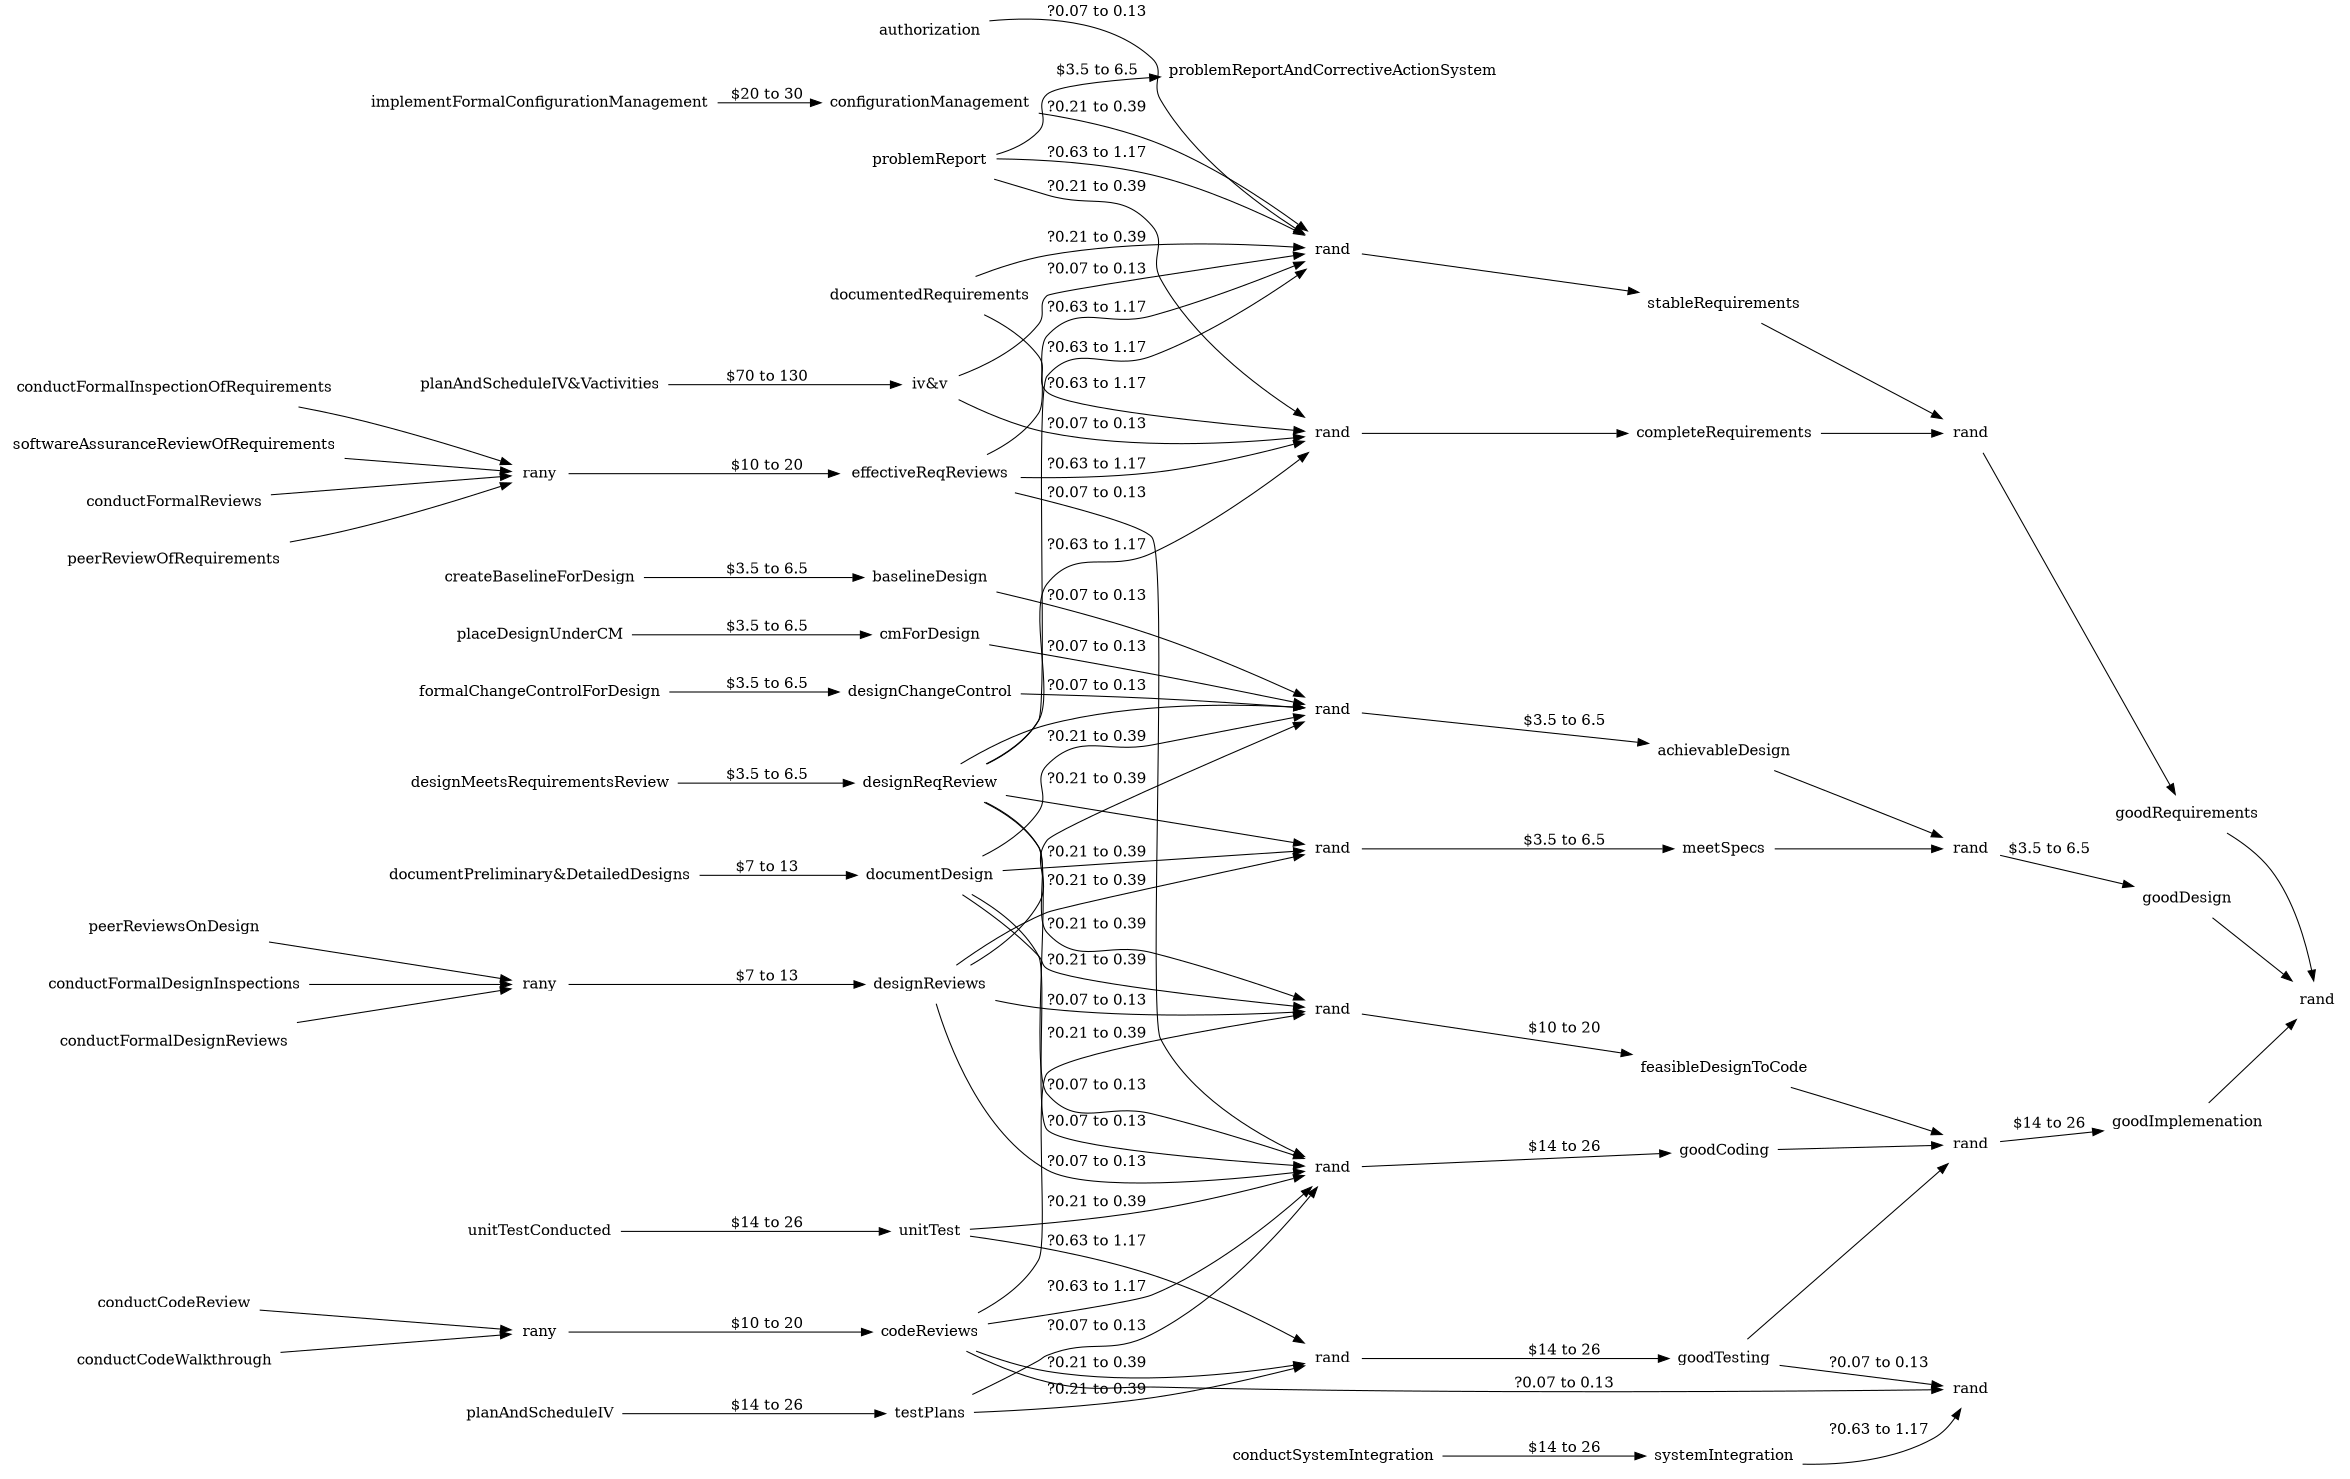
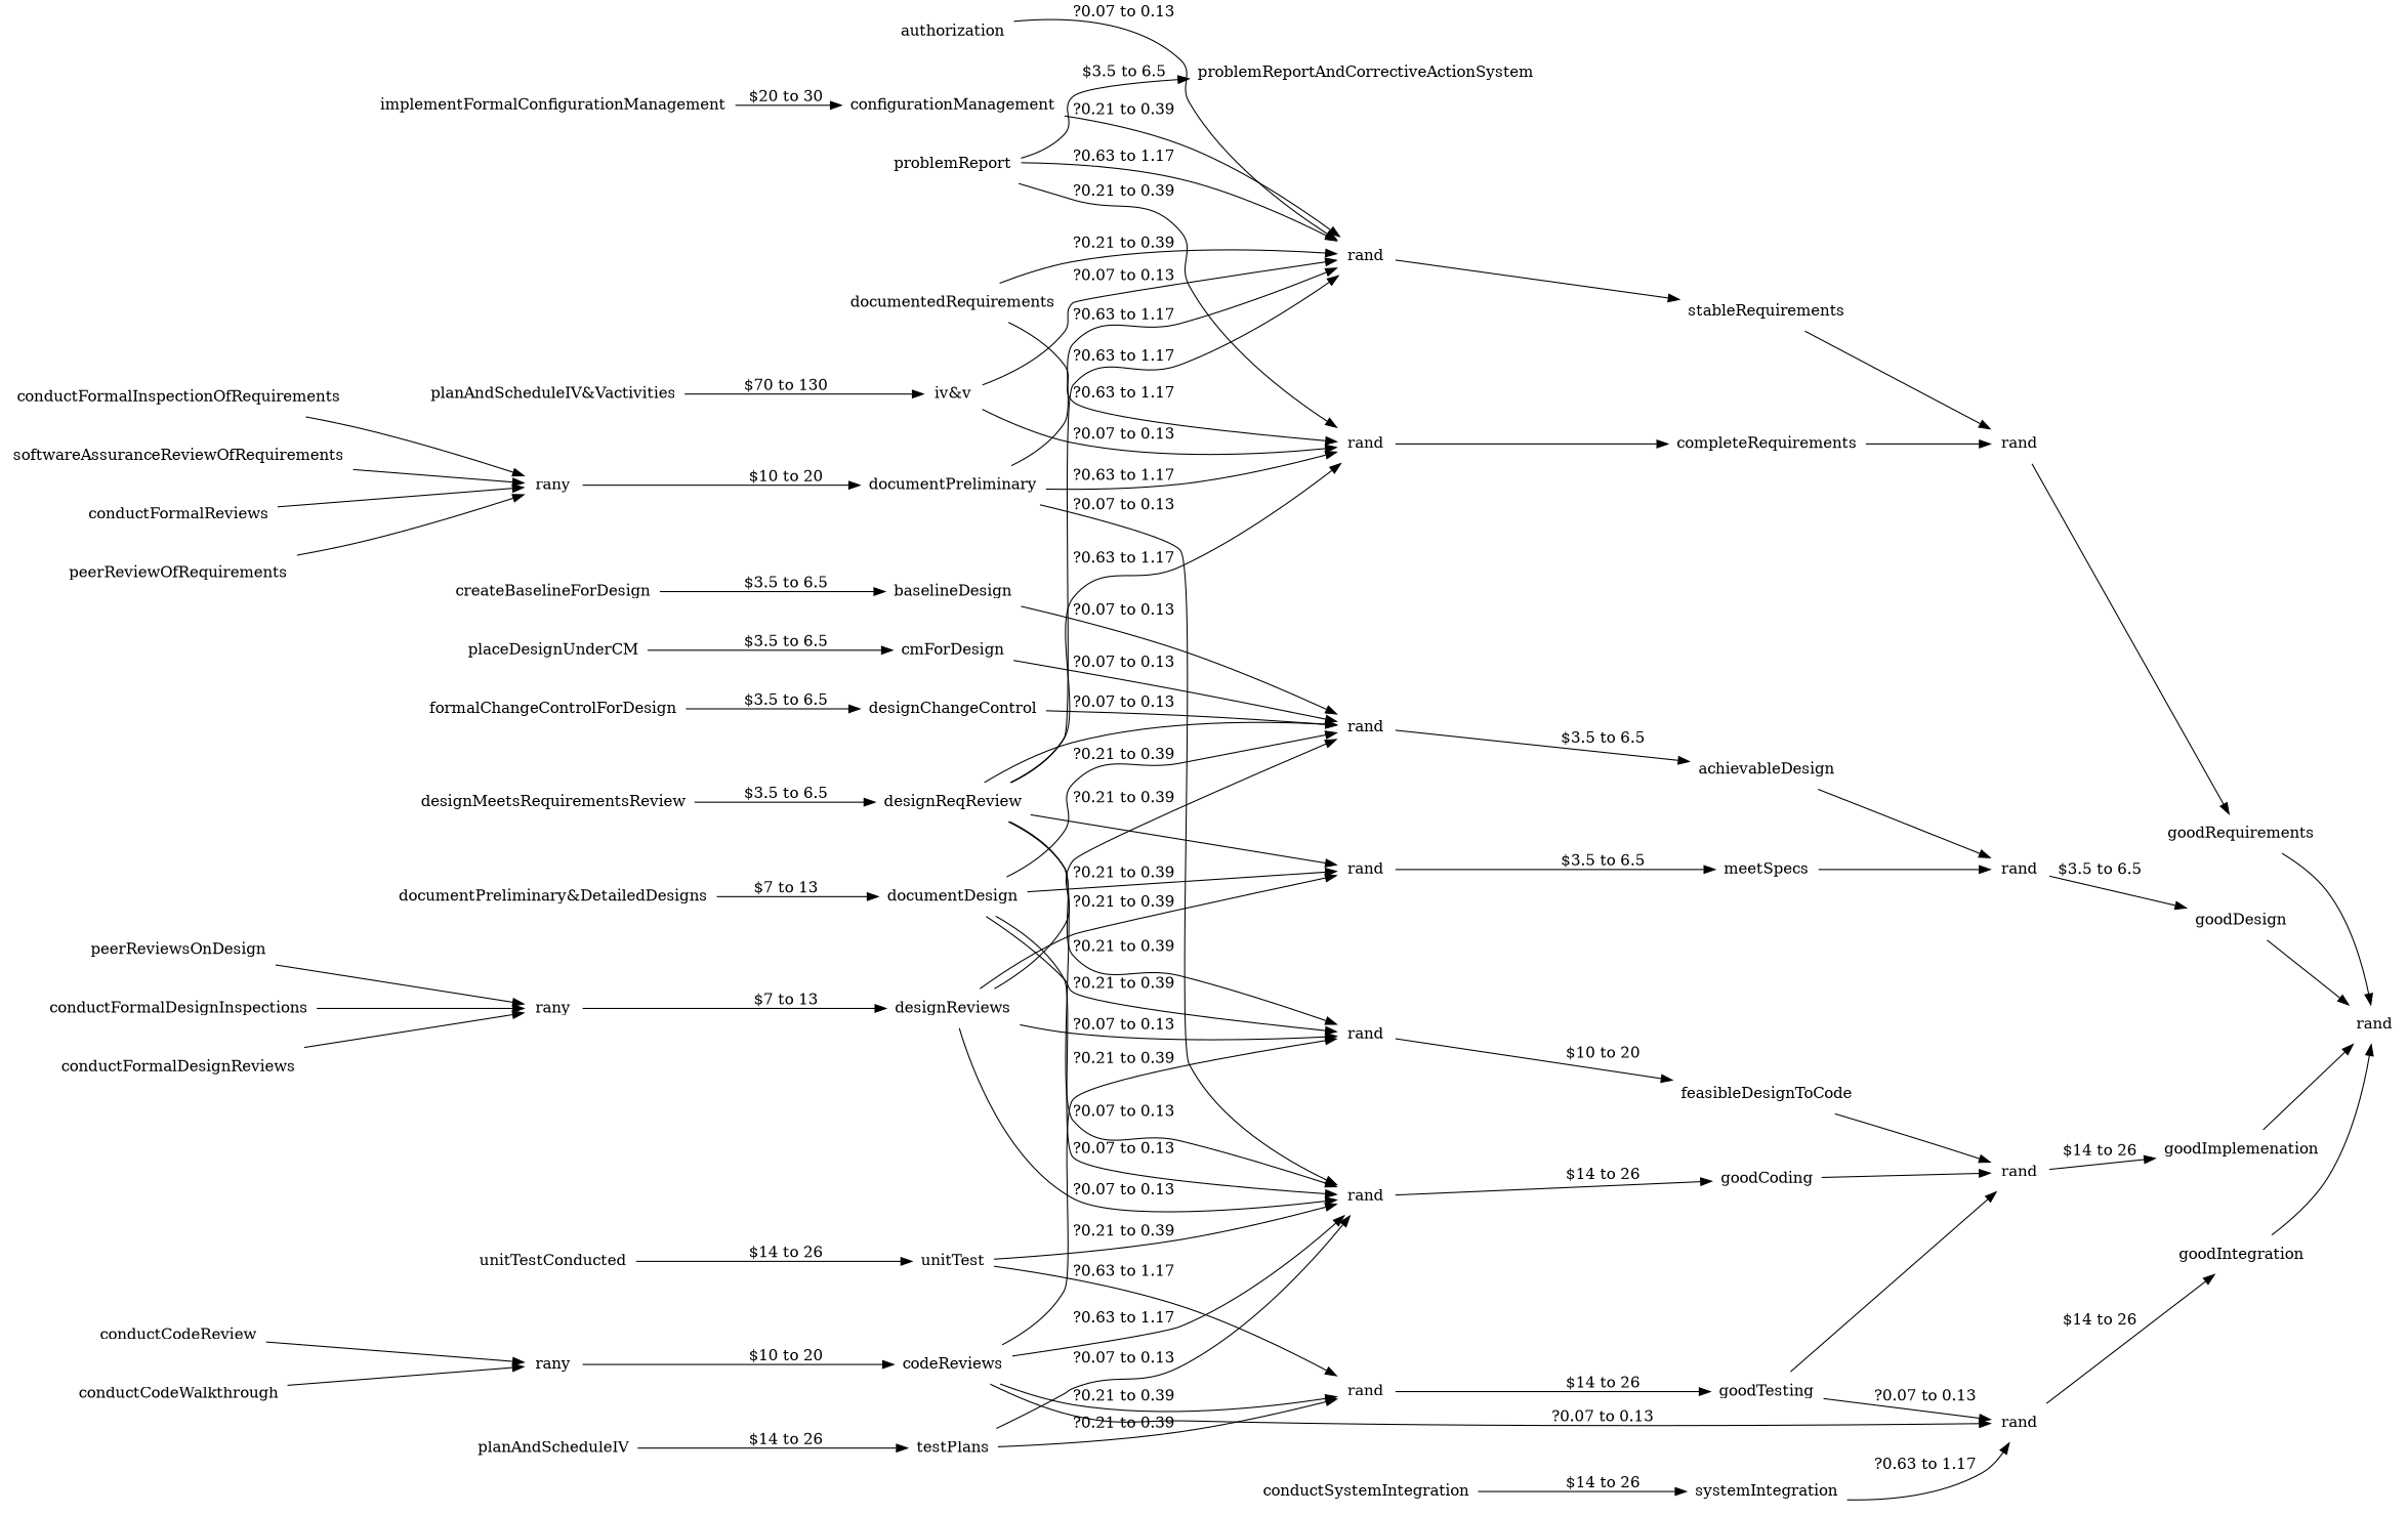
  digraph {
    rankdir=LR
    ranksep=0.2
    node [shape=plaintext]
    n1 [label=authorization]
    n2 [label=rand]
    n3 [label=stableRequirements]
    n4 [label=rany]
-   n5 [label=effectiveReqReviews]
+   n5 [label=documentPreliminary]
    n6 [label=rand]
    n7 [label=rand]
    n8 [label=completeRequirements]
    n9 [label=goodCoding]
    n10 [label=peerReviewOfRequirements]
    n11 [label=conductFormalInspectionOfRequirements]
    n12 [label=softwareAssuranceReviewOfRequirements]
    n13 [label=conductFormalReviews]
    n14 [label=problemReportAndCorrectiveActionSystem]
    n15 [label=problemReport]
    n16 [label=implementFormalConfigurationManagement]
    n17 [label=configurationManagement]
    n18 [label="planAndScheduleIV&Vactivities"]
    n19 [label="iv&v"]
    n20 [label=rand]
    n21 [label=goodRequirements]
    n22 [label=documentedRequirements]
    n23 [label=designReqReview]
    n24 [label=rand]
    n25 [label=rand]
    n26 [label=rand]
    n27 [label=meetSpecs]
    n28 [label=achievableDesign]
    n29 [label=feasibleDesignToCode]
    n30 [label=rand]
    n31 [label=designMeetsRequirementsReview]
    n32 [label="documentPreliminary&DetailedDesigns"]
    n33 [label=documentDesign]
    n34 [label=rany]
    n35 [label=designReviews]
    n36 [label=peerReviewsOnDesign]
    n37 [label=conductFormalDesignInspections]
    n38 [label=conductFormalDesignReviews]
    n39 [label=createBaselineForDesign]
    n40 [label=baselineDesign]
    n41 [label=placeDesignUnderCM]
    n42 [label=cmForDesign]
    n43 [label=formalChangeControlForDesign]
    n44 [label=designChangeControl]
    n45 [label=rand]
    n46 [label=goodDesign]
    n47 [label=rany]
    n48 [label=codeReviews]
    n49 [label=rand]
    n50 [label=rand]
    n51 [label=goodTesting]
+   n52 [label=goodIntegration]
    n53 [label=conductCodeWalkthrough]
    n54 [label=conductCodeReview]
    n55 [label=rand]
    n56 [label=goodImplemenation]
    n57 [label=planAndScheduleIV]
    n58 [label=testPlans]
    n59 [label=unitTestConducted]
    n60 [label=unitTest]
    n61 [label=conductSystemIntegration]
    n62 [label=systemIntegration]
    n1 -> n2 [label="?0.07 to 0.13 "]
    n2 -> n3
    n3 -> n20
    n4 -> n5 [label="$10 to 20 "]
    n5 -> n2 [label="?0.63 to 1.17 "]
    n5 -> n6 [label="?0.63 to 1.17 "]
    n5 -> n7 [label="?0.07 to 0.13 "]
    n6 -> n8
    n7 -> n9 [label="$14 to 26 "]
    n8 -> n20
    n9 -> n55
    n10 -> n4
    n11 -> n4
    n12 -> n4
    n13 -> n4
    n15 -> n2 [label="?0.63 to 1.17 "]
    n15 -> n6 [label="?0.21 to 0.39 "]
    n15 -> n14 [label="$3.5 to 6.5 "]
    n16 -> n17 [label="$20 to 30 "]
    n17 -> n2 [label="?0.21 to 0.39 "]
    n18 -> n19 [label="$70 to 130 "]
    n19 -> n2 [label="?0.07 to 0.13 "]
    n19 -> n6 [label="?0.07 to 0.13 "]
    n20 -> n21
    n21 -> n30
    n22 -> n2 [label="?0.21 to 0.39 "]
    n22 -> n6 [label="?0.63 to 1.17 "]
    n23 -> n2 [label="?0.63 to 1.17 "]
    n23 -> n6 [label="?0.63 to 1.17 "]
    n23 -> n7 [label="?0.07 to 0.13 "]
    n23 -> n24
    n23 -> n25
    n23 -> n26 [label="?0.21 to 0.39 "]
    n24 -> n27 [label="$3.5 to 6.5 "]
    n25 -> n28 [label="$3.5 to 6.5 "]
    n26 -> n29 [label="$10 to 20 "]
    n27 -> n45
    n28 -> n45
    n29 -> n55
    n31 -> n23 [label="$3.5 to 6.5 "]
    n32 -> n33 [label="$7 to 13 "]
    n33 -> n7 [label="?0.07 to 0.13 "]
    n33 -> n24 [label="?0.21 to 0.39 "]
    n33 -> n25 [label="?0.21 to 0.39 "]
    n33 -> n26 [label="?0.21 to 0.39 "]
    n34 -> n35 [label="$7 to 13 "]
    n35 -> n7 [label="?0.07 to 0.13 "]
    n35 -> n24 [label="?0.21 to 0.39 "]
    n35 -> n25 [label="?0.21 to 0.39 "]
    n35 -> n26 [label="?0.07 to 0.13 "]
    n36 -> n34
    n37 -> n34
    n38 -> n34
    n39 -> n40 [label="$3.5 to 6.5 "]
    n40 -> n25 [label="?0.07 to 0.13 "]
    n41 -> n42 [label="$3.5 to 6.5 "]
    n42 -> n25 [label="?0.07 to 0.13 "]
    n43 -> n44 [label="$3.5 to 6.5 "]
    n44 -> n25 [label="?0.07 to 0.13 "]
    n45 -> n46 [label="$3.5 to 6.5 "]
    n46 -> n30
    n47 -> n48 [label="$10 to 20 "]
    n48 -> n7 [label="?0.63 to 1.17 "]
    n48 -> n26 [label="?0.21 to 0.39 "]
    n48 -> n49 [label="?0.21 to 0.39 "]
    n48 -> n50 [label="?0.07 to 0.13 "]
    n49 -> n51 [label="$14 to 26 "]
+   n50 -> n52 [label="$14 to 26 "]
    n51 -> n50 [label="?0.07 to 0.13 "]
    n51 -> n55
+   n52 -> n30
    n53 -> n47
    n54 -> n47
    n55 -> n56 [label="$14 to 26 "]
    n56 -> n30
    n57 -> n58 [label="$14 to 26 "]
    n58 -> n7 [label="?0.07 to 0.13 "]
    n58 -> n49 [label="?0.21 to 0.39 "]
    n59 -> n60 [label="$14 to 26 "]
    n60 -> n7 [label="?0.21 to 0.39 "]
    n60 -> n49 [label="?0.63 to 1.17 "]
    n61 -> n62 [label="$14 to 26 "]
    n62 -> n50 [label="?0.63 to 1.17 "]
  }
